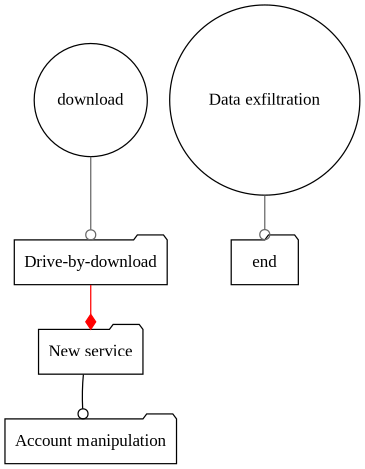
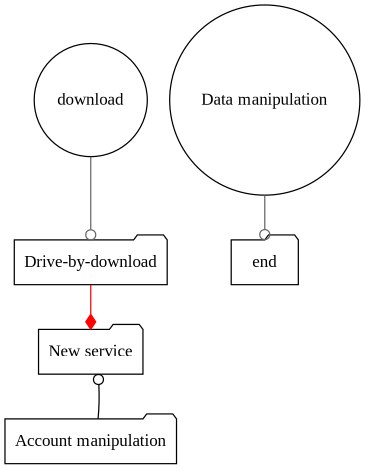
  digraph {
    fontname="Liberation Serif"
    node [fontname="Liberation Serif" shape=folder]
    edge [arrowhead=odot color=gray40 fontname="Liberation Serif"]
    n1 [label=download shape=circle style=rounded]
    n2 [label="Drive-by-download"]
    n3 [label="New service"]
    n4 [label="Account manipulation"]
-   n5 [label="Data exfiltration" shape=circle]
+   n5 [label="Data manipulation" shape=circle]
    n6 [label=end style=rounded]
    n1 -> n2
    n2 -> n3 [arrowhead=diamond color=red]
-   n3 -> n4 [color=black]
+   n4 -> n3 [color=black]
    n5 -> n6
  }
